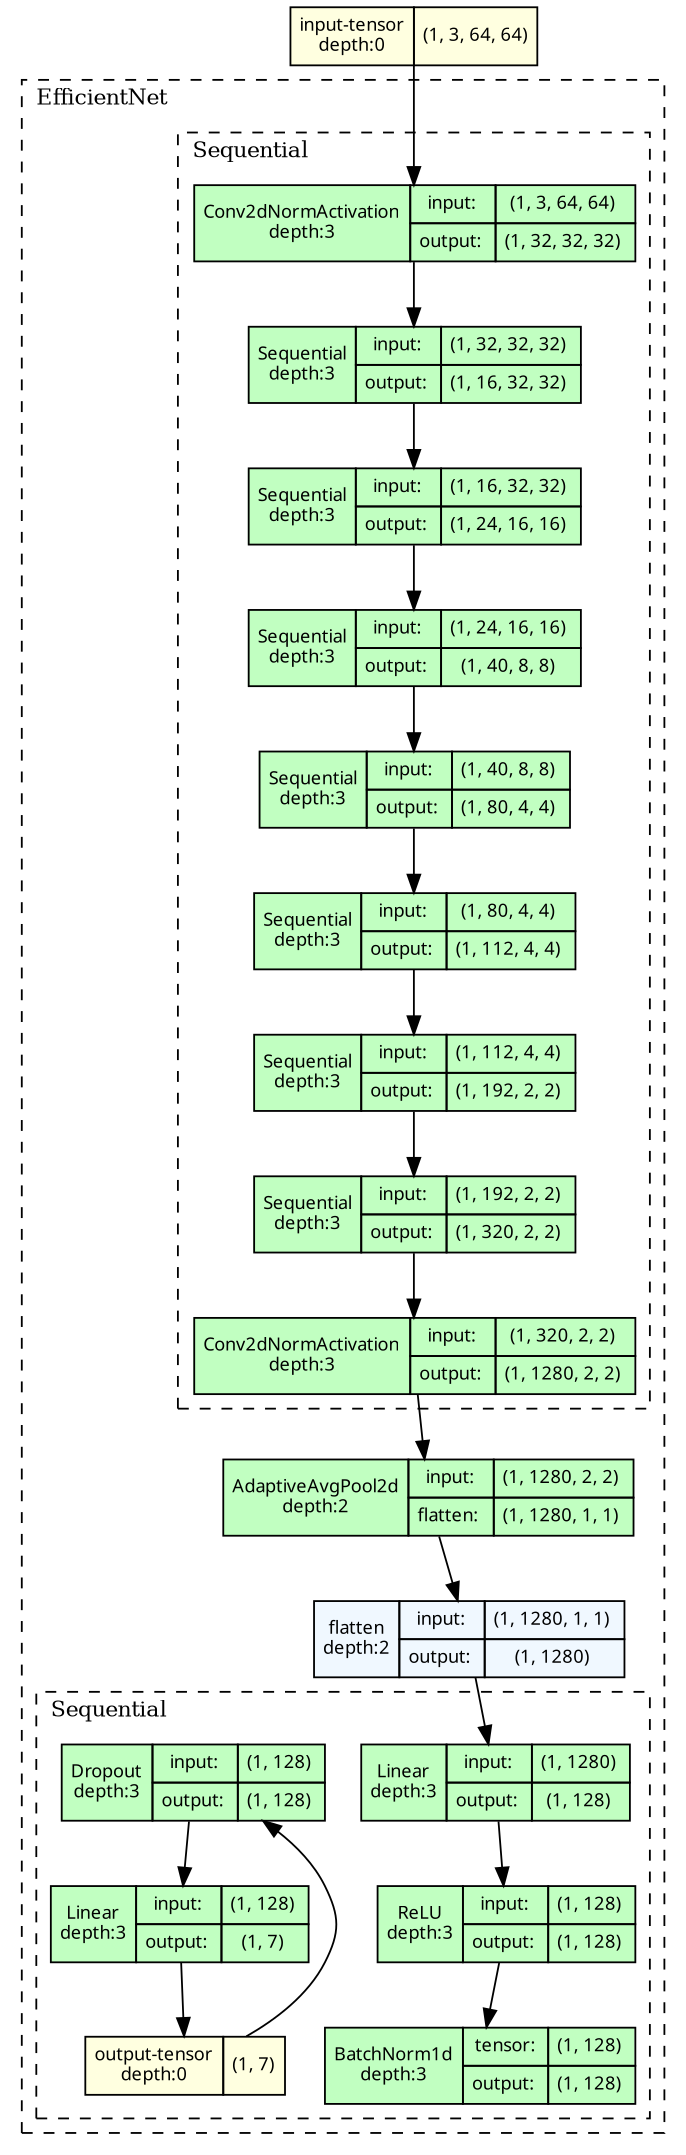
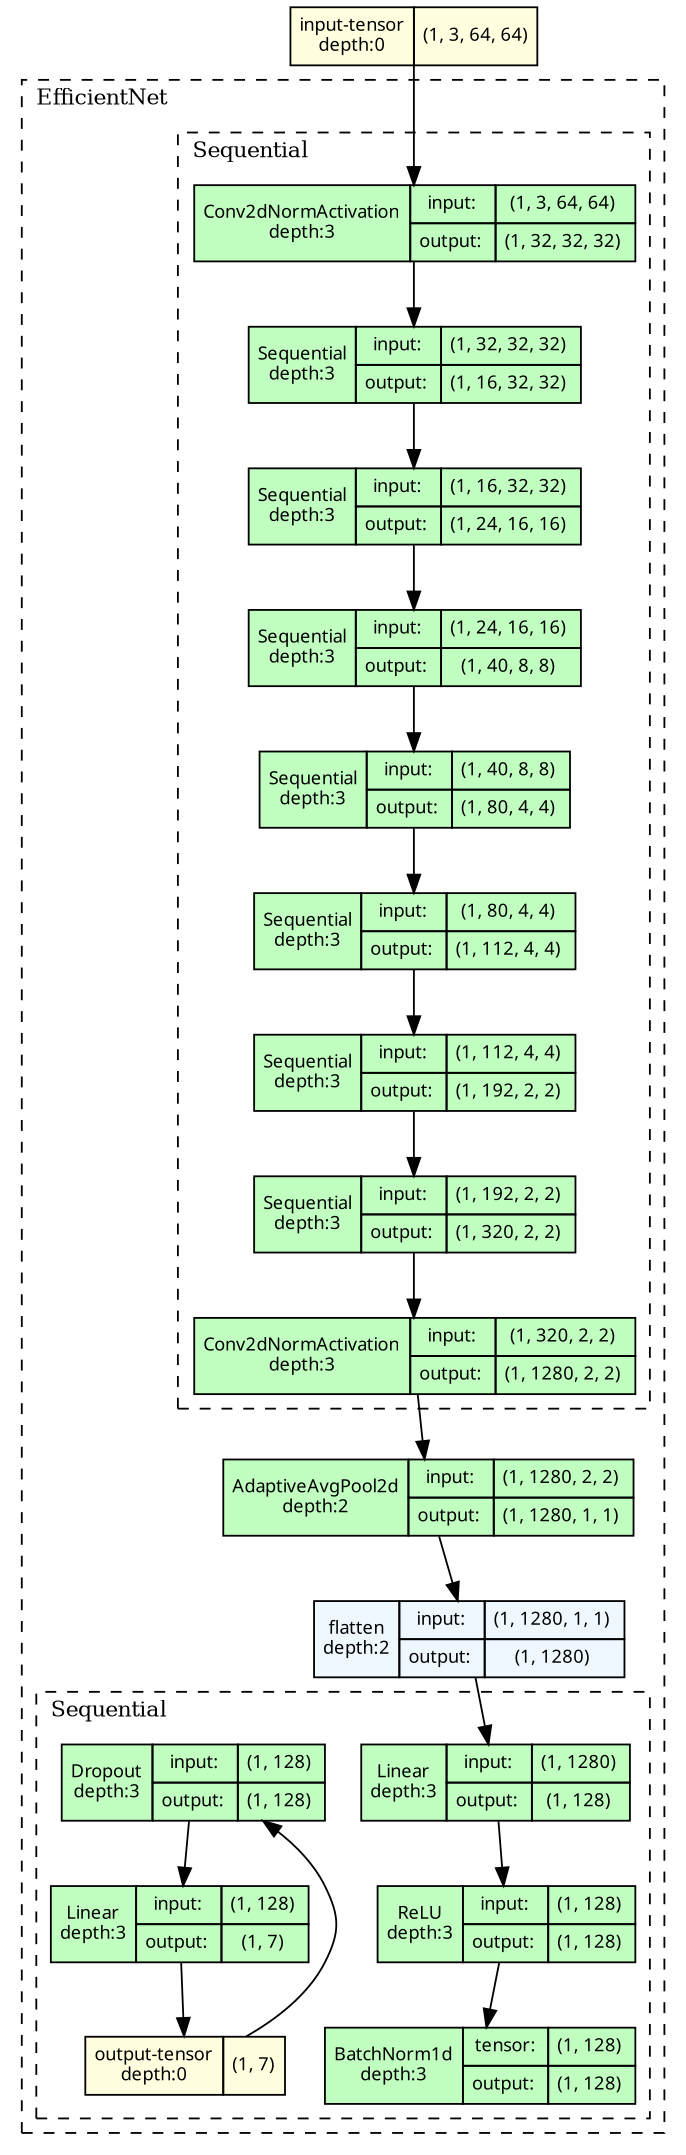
  strict digraph {
    ordering=in
    rankdir=TB
    node [align=left fillcolor=darkseagreen1 fontname="Linux libertine" fontsize=10 margin=0 ranksep=0.1 shape=plaintext style=filled]
    edge [fontsize=10]
    n1 [height=0.2 label=<                     <TABLE BORDER="0" CELLBORDER="1"                     CELLSPACING="0" CELLPADDING="4">                     <TR>                         <TD ROWSPAN="2">Conv2dNormActivation<BR/>depth:3</TD>                         <TD COLSPAN="2">input:</TD>                         <TD COLSPAN="2">(1, 3, 64, 64) </TD>                     </TR>                     <TR>                         <TD COLSPAN="2">output: </TD>                         <TD COLSPAN="2">(1, 32, 32, 32) </TD>                     </TR>                     </TABLE>>]
    n2 [height=0.2 label=<                     <TABLE BORDER="0" CELLBORDER="1"                     CELLSPACING="0" CELLPADDING="4">                     <TR>                         <TD ROWSPAN="2">Sequential<BR/>depth:3</TD>                         <TD COLSPAN="2">input:</TD>                         <TD COLSPAN="2">(1, 32, 32, 32) </TD>                     </TR>                     <TR>                         <TD COLSPAN="2">output: </TD>                         <TD COLSPAN="2">(1, 16, 32, 32) </TD>                     </TR>                     </TABLE>>]
    n3 [height=0.2 label=<                     <TABLE BORDER="0" CELLBORDER="1"                     CELLSPACING="0" CELLPADDING="4">                     <TR>                         <TD ROWSPAN="2">Sequential<BR/>depth:3</TD>                         <TD COLSPAN="2">input:</TD>                         <TD COLSPAN="2">(1, 16, 32, 32) </TD>                     </TR>                     <TR>                         <TD COLSPAN="2">output: </TD>                         <TD COLSPAN="2">(1, 24, 16, 16) </TD>                     </TR>                     </TABLE>>]
    n4 [height=0.2 label=<                     <TABLE BORDER="0" CELLBORDER="1"                     CELLSPACING="0" CELLPADDING="4">                     <TR>                         <TD ROWSPAN="2">Sequential<BR/>depth:3</TD>                         <TD COLSPAN="2">input:</TD>                         <TD COLSPAN="2">(1, 24, 16, 16) </TD>                     </TR>                     <TR>                         <TD COLSPAN="2">output: </TD>                         <TD COLSPAN="2">(1, 40, 8, 8) </TD>                     </TR>                     </TABLE>>]
    n5 [height=0.2 label=<                     <TABLE BORDER="0" CELLBORDER="1"                     CELLSPACING="0" CELLPADDING="4">                     <TR>                         <TD ROWSPAN="2">Sequential<BR/>depth:3</TD>                         <TD COLSPAN="2">input:</TD>                         <TD COLSPAN="2">(1, 40, 8, 8) </TD>                     </TR>                     <TR>                         <TD COLSPAN="2">output: </TD>                         <TD COLSPAN="2">(1, 80, 4, 4) </TD>                     </TR>                     </TABLE>>]
    n6 [height=0.2 label=<                     <TABLE BORDER="0" CELLBORDER="1"                     CELLSPACING="0" CELLPADDING="4">                     <TR>                         <TD ROWSPAN="2">Sequential<BR/>depth:3</TD>                         <TD COLSPAN="2">input:</TD>                         <TD COLSPAN="2">(1, 80, 4, 4) </TD>                     </TR>                     <TR>                         <TD COLSPAN="2">output: </TD>                         <TD COLSPAN="2">(1, 112, 4, 4) </TD>                     </TR>                     </TABLE>>]
    n7 [height=0.2 label=<                     <TABLE BORDER="0" CELLBORDER="1"                     CELLSPACING="0" CELLPADDING="4">                     <TR>                         <TD ROWSPAN="2">Sequential<BR/>depth:3</TD>                         <TD COLSPAN="2">input:</TD>                         <TD COLSPAN="2">(1, 112, 4, 4) </TD>                     </TR>                     <TR>                         <TD COLSPAN="2">output: </TD>                         <TD COLSPAN="2">(1, 192, 2, 2) </TD>                     </TR>                     </TABLE>>]
    n8 [height=0.2 label=<                     <TABLE BORDER="0" CELLBORDER="1"                     CELLSPACING="0" CELLPADDING="4">                     <TR>                         <TD ROWSPAN="2">Sequential<BR/>depth:3</TD>                         <TD COLSPAN="2">input:</TD>                         <TD COLSPAN="2">(1, 192, 2, 2) </TD>                     </TR>                     <TR>                         <TD COLSPAN="2">output: </TD>                         <TD COLSPAN="2">(1, 320, 2, 2) </TD>                     </TR>                     </TABLE>>]
    n9 [height=0.2 label=<                     <TABLE BORDER="0" CELLBORDER="1"                     CELLSPACING="0" CELLPADDING="4">                     <TR>                         <TD ROWSPAN="2">Conv2dNormActivation<BR/>depth:3</TD>                         <TD COLSPAN="2">input:</TD>                         <TD COLSPAN="2">(1, 320, 2, 2) </TD>                     </TR>                     <TR>                         <TD COLSPAN="2">output: </TD>                         <TD COLSPAN="2">(1, 1280, 2, 2) </TD>                     </TR>                     </TABLE>>]
    n10 [height=0.2 label=<                     <TABLE BORDER="0" CELLBORDER="1"                     CELLSPACING="0" CELLPADDING="4">                     <TR>                         <TD ROWSPAN="2">Linear<BR/>depth:3</TD>                         <TD COLSPAN="2">input:</TD>                         <TD COLSPAN="2">(1, 1280) </TD>                     </TR>                     <TR>                         <TD COLSPAN="2">output: </TD>                         <TD COLSPAN="2">(1, 128) </TD>                     </TR>                     </TABLE>>]
    n11 [height=0.2 label=<                     <TABLE BORDER="0" CELLBORDER="1"                     CELLSPACING="0" CELLPADDING="4">                     <TR>                         <TD ROWSPAN="2">ReLU<BR/>depth:3</TD>                         <TD COLSPAN="2">input:</TD>                         <TD COLSPAN="2">(1, 128) </TD>                     </TR>                     <TR>                         <TD COLSPAN="2">output: </TD>                         <TD COLSPAN="2">(1, 128) </TD>                     </TR>                     </TABLE>>]
    n12 [height=0.2 label=<                     <TABLE BORDER="0" CELLBORDER="1"                     CELLSPACING="0" CELLPADDING="4">                     <TR>                         <TD ROWSPAN="2">BatchNorm1d<BR/>depth:3</TD>                         <TD COLSPAN="2">tensor:</TD>                         <TD COLSPAN="2">(1, 128) </TD>                     </TR>                     <TR>                         <TD COLSPAN="2">output: </TD>                         <TD COLSPAN="2">(1, 128) </TD>                     </TR>                     </TABLE>>]
    n13 [height=0.2 label=<                     <TABLE BORDER="0" CELLBORDER="1"                     CELLSPACING="0" CELLPADDING="4">                     <TR>                         <TD ROWSPAN="2">Dropout<BR/>depth:3</TD>                         <TD COLSPAN="2">input:</TD>                         <TD COLSPAN="2">(1, 128) </TD>                     </TR>                     <TR>                         <TD COLSPAN="2">output: </TD>                         <TD COLSPAN="2">(1, 128) </TD>                     </TR>                     </TABLE>>]
    n14 [height=0.2 label=<                     <TABLE BORDER="0" CELLBORDER="1"                     CELLSPACING="0" CELLPADDING="4">                     <TR>                         <TD ROWSPAN="2">Linear<BR/>depth:3</TD>                         <TD COLSPAN="2">input:</TD>                         <TD COLSPAN="2">(1, 128) </TD>                     </TR>                     <TR>                         <TD COLSPAN="2">output: </TD>                         <TD COLSPAN="2">(1, 7) </TD>                     </TR>                     </TABLE>>]
    n15 [fillcolor=lightyellow height=0.2 label=<                     <TABLE BORDER="0" CELLBORDER="1"                     CELLSPACING="0" CELLPADDING="4">                         <TR><TD>output-tensor<BR/>depth:0</TD><TD>(1, 7)</TD></TR>                     </TABLE>>]
-   n16 [height=0.2 label=<                     <TABLE BORDER="0" CELLBORDER="1"                     CELLSPACING="0" CELLPADDING="4">                     <TR>                         <TD ROWSPAN="2">AdaptiveAvgPool2d<BR/>depth:2</TD>                         <TD COLSPAN="2">input:</TD>                         <TD COLSPAN="2">(1, 1280, 2, 2) </TD>                     </TR>                     <TR>                         <TD COLSPAN="2">flatten: </TD>                         <TD COLSPAN="2">(1, 1280, 1, 1) </TD>                     </TR>                     </TABLE>>]
+   n16 [height=0.2 label=<                     <TABLE BORDER="0" CELLBORDER="1"                     CELLSPACING="0" CELLPADDING="4">                     <TR>                         <TD ROWSPAN="2">AdaptiveAvgPool2d<BR/>depth:2</TD>                         <TD COLSPAN="2">input:</TD>                         <TD COLSPAN="2">(1, 1280, 2, 2) </TD>                     </TR>                     <TR>                         <TD COLSPAN="2">output: </TD>                         <TD COLSPAN="2">(1, 1280, 1, 1) </TD>                     </TR>                     </TABLE>>]
    n17 [fillcolor=aliceblue height=0.2 label=<                     <TABLE BORDER="0" CELLBORDER="1"                     CELLSPACING="0" CELLPADDING="4">                     <TR>                         <TD ROWSPAN="2">flatten<BR/>depth:2</TD>                         <TD COLSPAN="2">input:</TD>                         <TD COLSPAN="2">(1, 1280, 1, 1) </TD>                     </TR>                     <TR>                         <TD COLSPAN="2">output: </TD>                         <TD COLSPAN="2">(1, 1280) </TD>                     </TR>                     </TABLE>>]
    n18 [fillcolor=lightyellow height=0.2 label=<                     <TABLE BORDER="0" CELLBORDER="1"                     CELLSPACING="0" CELLPADDING="4">                         <TR><TD>input-tensor<BR/>depth:0</TD><TD>(1, 3, 64, 64)</TD></TR>                     </TABLE>>]
    subgraph cluster_1 {
      fontsize=12
      label=EfficientNet
      labeljust=l
      style=dashed
      n16
      n17
      subgraph cluster_2 {
        fontsize=12
        label=Sequential
        labeljust=l
        style=dashed
        n1
        n2
        n3
        n4
        n5
        n6
        n7
        n8
        n9
      }
      subgraph cluster_3 {
        fontsize=12
        label=Sequential
        labeljust=l
        style=dashed
        n10
        n11
        n12
        n13
        n14
        n15
      }
    }
    n1 -> n2
    n2 -> n3
    n3 -> n4
    n4 -> n5
    n5 -> n6
    n6 -> n7
    n7 -> n8
    n8 -> n9
    n9 -> n16
    n10 -> n11
    n11 -> n12
    n13 -> n14
    n14 -> n15
    n15 -> n13
    n16 -> n17
    n17 -> n10
    n18 -> n1
  }
